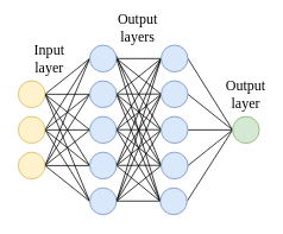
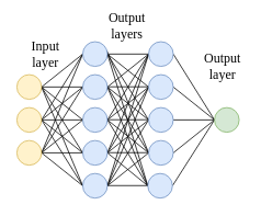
  <mxCell id="0" />
  <mxCell id="1" parent="0" />
  <mxCell id="2" value="" style="endArrow=none;html=1;strokeColor=#000000;exitX=1;exitY=0.5;exitDx=0;exitDy=0;entryX=0;entryY=0.5;entryDx=0;entryDy=0;endFill=0;" parent="1" source="50" target="57" edge="1"><mxGeometry width="50" height="50" relative="1" as="geometry"><mxPoint x="170" y="280" as="sourcePoint" /><mxPoint x="220" y="230" as="targetPoint" /></mxGeometry></mxCell>
  <mxCell id="3" value="" style="endArrow=none;html=1;strokeColor=#000000;exitX=1;exitY=0.5;exitDx=0;exitDy=0;entryX=0;entryY=0.5;entryDx=0;entryDy=0;" parent="1" source="50" target="56" edge="1"><mxGeometry width="50" height="50" relative="1" as="geometry"><mxPoint x="60" y="115" as="sourcePoint" /><mxPoint x="110" y="75" as="targetPoint" /></mxGeometry></mxCell>
  <mxCell id="4" value="" style="endArrow=none;html=1;strokeColor=#000000;exitX=1;exitY=0.5;exitDx=0;exitDy=0;entryX=0;entryY=0.5;entryDx=0;entryDy=0;" parent="1" source="50" target="55" edge="1"><mxGeometry width="50" height="50" relative="1" as="geometry"><mxPoint x="60" y="115" as="sourcePoint" /><mxPoint x="110" y="115" as="targetPoint" /></mxGeometry></mxCell>
  <mxCell id="5" value="" style="endArrow=none;html=1;strokeColor=#000000;exitX=1;exitY=0.5;exitDx=0;exitDy=0;entryX=0;entryY=0.5;entryDx=0;entryDy=0;" parent="1" source="50" target="54" edge="1"><mxGeometry width="50" height="50" relative="1" as="geometry"><mxPoint x="60" y="115" as="sourcePoint" /><mxPoint x="110" y="155" as="targetPoint" /></mxGeometry></mxCell>
  <mxCell id="6" value="" style="endArrow=none;html=1;strokeColor=#000000;exitX=1;exitY=0.5;exitDx=0;exitDy=0;entryX=0;entryY=0.5;entryDx=0;entryDy=0;" parent="1" source="50" target="53" edge="1"><mxGeometry width="50" height="50" relative="1" as="geometry"><mxPoint x="60" y="115" as="sourcePoint" /><mxPoint x="110" y="195" as="targetPoint" /></mxGeometry></mxCell>
  <mxCell id="7" value="" style="endArrow=none;html=1;strokeColor=#000000;exitX=1;exitY=0.5;exitDx=0;exitDy=0;entryX=0;entryY=0.5;entryDx=0;entryDy=0;" parent="1" source="51" target="57" edge="1"><mxGeometry width="50" height="50" relative="1" as="geometry"><mxPoint x="60" y="115" as="sourcePoint" /><mxPoint x="110" y="75" as="targetPoint" /></mxGeometry></mxCell>
  <mxCell id="8" value="" style="endArrow=none;html=1;strokeColor=#000000;exitX=1;exitY=0.5;exitDx=0;exitDy=0;entryX=0;entryY=0.5;entryDx=0;entryDy=0;" parent="1" source="52" target="57" edge="1"><mxGeometry width="50" height="50" relative="1" as="geometry"><mxPoint x="60" y="155" as="sourcePoint" /><mxPoint x="110" y="75" as="targetPoint" /></mxGeometry></mxCell>
  <mxCell id="9" value="" style="endArrow=none;html=1;strokeColor=#000000;exitX=1;exitY=0.5;exitDx=0;exitDy=0;entryX=0;entryY=0.5;entryDx=0;entryDy=0;" parent="1" source="51" target="56" edge="1"><mxGeometry width="50" height="50" relative="1" as="geometry"><mxPoint x="60" y="275" as="sourcePoint" /><mxPoint x="110" y="75" as="targetPoint" /></mxGeometry></mxCell>
  <mxCell id="10" value="" style="endArrow=none;html=1;strokeColor=#000000;exitX=1;exitY=0.5;exitDx=0;exitDy=0;entryX=0;entryY=0.5;entryDx=0;entryDy=0;" parent="1" source="51" target="55" edge="1"><mxGeometry width="50" height="50" relative="1" as="geometry"><mxPoint x="60" y="155" as="sourcePoint" /><mxPoint x="110" y="115" as="targetPoint" /></mxGeometry></mxCell>
  <mxCell id="11" value="" style="endArrow=none;html=1;strokeColor=#000000;exitX=1;exitY=0.5;exitDx=0;exitDy=0;entryX=0;entryY=0.5;entryDx=0;entryDy=0;" parent="1" source="51" target="54" edge="1"><mxGeometry width="50" height="50" relative="1" as="geometry"><mxPoint x="60" y="155" as="sourcePoint" /><mxPoint x="110" y="155" as="targetPoint" /></mxGeometry></mxCell>
  <mxCell id="12" value="" style="endArrow=none;html=1;strokeColor=#000000;exitX=1;exitY=0.5;exitDx=0;exitDy=0;entryX=0;entryY=0.5;entryDx=0;entryDy=0;" parent="1" source="51" target="53" edge="1"><mxGeometry width="50" height="50" relative="1" as="geometry"><mxPoint x="60" y="155" as="sourcePoint" /><mxPoint x="110" y="195" as="targetPoint" /></mxGeometry></mxCell>
  <mxCell id="13" value="" style="endArrow=none;html=1;strokeColor=#000000;exitX=1;exitY=0.5;exitDx=0;exitDy=0;entryX=0;entryY=0.5;entryDx=0;entryDy=0;" parent="1" source="52" target="56" edge="1"><mxGeometry width="50" height="50" relative="1" as="geometry"><mxPoint x="60" y="195" as="sourcePoint" /><mxPoint x="110" y="75" as="targetPoint" /></mxGeometry></mxCell>
  <mxCell id="14" value="" style="endArrow=none;html=1;strokeColor=#000000;exitX=1;exitY=0.5;exitDx=0;exitDy=0;entryX=0;entryY=0.5;entryDx=0;entryDy=0;" parent="1" source="52" target="55" edge="1"><mxGeometry width="50" height="50" relative="1" as="geometry"><mxPoint x="60" y="195" as="sourcePoint" /><mxPoint x="110" y="115" as="targetPoint" /></mxGeometry></mxCell>
  <mxCell id="15" value="" style="endArrow=none;html=1;strokeColor=#000000;exitX=1;exitY=0.5;exitDx=0;exitDy=0;entryX=0;entryY=0.5;entryDx=0;entryDy=0;" parent="1" source="52" target="54" edge="1"><mxGeometry width="50" height="50" relative="1" as="geometry"><mxPoint x="60" y="195" as="sourcePoint" /><mxPoint x="110" y="155" as="targetPoint" /></mxGeometry></mxCell>
  <mxCell id="16" value="" style="endArrow=none;html=1;strokeColor=#000000;exitX=1;exitY=0.5;exitDx=0;exitDy=0;entryX=0;entryY=0.5;entryDx=0;entryDy=0;" parent="1" source="52" target="53" edge="1"><mxGeometry width="50" height="50" relative="1" as="geometry"><mxPoint x="60" y="195" as="sourcePoint" /><mxPoint x="110" y="195" as="targetPoint" /></mxGeometry></mxCell>
  <mxCell id="17" value="" style="endArrow=none;html=1;strokeColor=#000000;exitX=1;exitY=0.5;exitDx=0;exitDy=0;entryX=0;entryY=0.5;entryDx=0;entryDy=0;" parent="1" source="58" target="63" edge="1"><mxGeometry width="50" height="50" relative="1" as="geometry"><mxPoint x="60" y="275" as="sourcePoint" /><mxPoint x="110" y="315" as="targetPoint" /></mxGeometry></mxCell>
  <mxCell id="18" value="" style="endArrow=none;html=1;strokeColor=#000000;exitX=1;exitY=0.5;exitDx=0;exitDy=0;entryX=0;entryY=0.5;entryDx=0;entryDy=0;" parent="1" source="59" target="63" edge="1"><mxGeometry width="50" height="50" relative="1" as="geometry"><mxPoint x="220" y="75" as="sourcePoint" /><mxPoint x="270" y="195" as="targetPoint" /></mxGeometry></mxCell>
  <mxCell id="19" value="" style="endArrow=none;html=1;strokeColor=#000000;exitX=1;exitY=0.5;exitDx=0;exitDy=0;entryX=0;entryY=0.5;entryDx=0;entryDy=0;" parent="1" source="60" target="63" edge="1"><mxGeometry width="50" height="50" relative="1" as="geometry"><mxPoint x="220" y="115" as="sourcePoint" /><mxPoint x="270" y="195" as="targetPoint" /></mxGeometry></mxCell>
  <mxCell id="20" value="" style="endArrow=none;html=1;strokeColor=#000000;exitX=1;exitY=0.5;exitDx=0;exitDy=0;entryX=0;entryY=0.5;entryDx=0;entryDy=0;" parent="1" source="61" target="63" edge="1"><mxGeometry width="50" height="50" relative="1" as="geometry"><mxPoint x="220" y="155" as="sourcePoint" /><mxPoint x="270" y="195" as="targetPoint" /></mxGeometry></mxCell>
  <mxCell id="21" value="" style="endArrow=none;html=1;strokeColor=#000000;exitX=1;exitY=0.5;exitDx=0;exitDy=0;entryX=0;entryY=0.5;entryDx=0;entryDy=0;" parent="1" source="62" target="63" edge="1"><mxGeometry width="50" height="50" relative="1" as="geometry"><mxPoint x="220" y="195" as="sourcePoint" /><mxPoint x="270" y="195" as="targetPoint" /></mxGeometry></mxCell>
  <mxCell id="22" value="" style="endArrow=none;html=1;strokeColor=#000000;exitX=1;exitY=0.5;exitDx=0;exitDy=0;entryX=0;entryY=0.5;entryDx=0;entryDy=0;" parent="1" source="57" target="58" edge="1"><mxGeometry width="50" height="50" relative="1" as="geometry"><mxPoint x="220" y="75" as="sourcePoint" /><mxPoint x="270" y="195" as="targetPoint" /></mxGeometry></mxCell>
  <mxCell id="23" value="" style="endArrow=none;html=1;strokeColor=#000000;exitX=1;exitY=0.5;exitDx=0;exitDy=0;entryX=0;entryY=0.5;entryDx=0;entryDy=0;" parent="1" edge="1"><mxGeometry width="50" height="50" relative="1" as="geometry"><mxPoint x="130" y="104.76" as="sourcePoint" /><mxPoint x="180" y="104.76" as="targetPoint" /></mxGeometry></mxCell>
  <mxCell id="24" value="" style="endArrow=none;html=1;strokeColor=#000000;exitX=1;exitY=0.5;exitDx=0;exitDy=0;entryX=0;entryY=0.5;entryDx=0;entryDy=0;" parent="1" edge="1"><mxGeometry width="50" height="50" relative="1" as="geometry"><mxPoint x="130" y="144.76" as="sourcePoint" /><mxPoint x="180" y="144.76" as="targetPoint" /></mxGeometry></mxCell>
  <mxCell id="25" value="" style="endArrow=none;html=1;strokeColor=#000000;exitX=1;exitY=0.5;exitDx=0;exitDy=0;entryX=0;entryY=0.5;entryDx=0;entryDy=0;" parent="1" edge="1"><mxGeometry width="50" height="50" relative="1" as="geometry"><mxPoint x="130" y="184.76" as="sourcePoint" /><mxPoint x="180" y="184.76" as="targetPoint" /></mxGeometry></mxCell>
  <mxCell id="26" value="" style="endArrow=none;html=1;strokeColor=#000000;exitX=1;exitY=0.5;exitDx=0;exitDy=0;entryX=0;entryY=0.5;entryDx=0;entryDy=0;" parent="1" edge="1"><mxGeometry width="50" height="50" relative="1" as="geometry"><mxPoint x="130" y="224.76" as="sourcePoint" /><mxPoint x="180" y="224.76" as="targetPoint" /></mxGeometry></mxCell>
  <mxCell id="27" value="" style="endArrow=none;html=1;strokeColor=#000000;exitX=1;exitY=0.5;exitDx=0;exitDy=0;entryX=0;entryY=0.5;entryDx=0;entryDy=0;" parent="1" source="53" target="61" edge="1"><mxGeometry width="50" height="50" relative="1" as="geometry"><mxPoint x="130" y="210" as="sourcePoint" /><mxPoint x="180" y="170" as="targetPoint" /></mxGeometry></mxCell>
  <mxCell id="28" value="" style="endArrow=none;html=1;strokeColor=#000000;exitX=1;exitY=0.5;exitDx=0;exitDy=0;entryX=0;entryY=0.5;entryDx=0;entryDy=0;" parent="1" source="54" target="60" edge="1"><mxGeometry width="50" height="50" relative="1" as="geometry"><mxPoint x="140" y="235" as="sourcePoint" /><mxPoint x="190" y="195" as="targetPoint" /></mxGeometry></mxCell>
  <mxCell id="29" value="" style="endArrow=none;html=1;strokeColor=#000000;exitX=1;exitY=0.5;exitDx=0;exitDy=0;entryX=0;entryY=0.5;entryDx=0;entryDy=0;" parent="1" source="55" target="59" edge="1"><mxGeometry width="50" height="50" relative="1" as="geometry"><mxPoint x="140" y="195" as="sourcePoint" /><mxPoint x="190" y="155" as="targetPoint" /></mxGeometry></mxCell>
  <mxCell id="30" value="" style="endArrow=none;html=1;strokeColor=#000000;exitX=1;exitY=0.5;exitDx=0;exitDy=0;entryX=0;entryY=0.5;entryDx=0;entryDy=0;" parent="1" source="56" target="58" edge="1"><mxGeometry width="50" height="50" relative="1" as="geometry"><mxPoint x="140" y="155" as="sourcePoint" /><mxPoint x="190" y="115" as="targetPoint" /></mxGeometry></mxCell>
  <mxCell id="31" value="" style="endArrow=none;html=1;strokeColor=#000000;exitX=1;exitY=0.5;exitDx=0;exitDy=0;entryX=0;entryY=0.5;entryDx=0;entryDy=0;" parent="1" source="57" target="59" edge="1"><mxGeometry width="50" height="50" relative="1" as="geometry"><mxPoint x="140" y="115" as="sourcePoint" /><mxPoint x="190" y="75" as="targetPoint" /></mxGeometry></mxCell>
  <mxCell id="32" value="" style="endArrow=none;html=1;strokeColor=#000000;exitX=1;exitY=0.5;exitDx=0;exitDy=0;entryX=0;entryY=0.5;entryDx=0;entryDy=0;" parent="1" source="56" target="60" edge="1"><mxGeometry width="50" height="50" relative="1" as="geometry"><mxPoint x="140" y="75" as="sourcePoint" /><mxPoint x="190" y="115" as="targetPoint" /></mxGeometry></mxCell>
  <mxCell id="33" value="" style="endArrow=none;html=1;strokeColor=#000000;exitX=1;exitY=0.5;exitDx=0;exitDy=0;entryX=0;entryY=0.5;entryDx=0;entryDy=0;" parent="1" source="55" target="61" edge="1"><mxGeometry width="50" height="50" relative="1" as="geometry"><mxPoint x="140" y="115" as="sourcePoint" /><mxPoint x="190" y="155" as="targetPoint" /></mxGeometry></mxCell>
  <mxCell id="34" value="" style="endArrow=none;html=1;strokeColor=#000000;exitX=1;exitY=0.5;exitDx=0;exitDy=0;entryX=0;entryY=0.5;entryDx=0;entryDy=0;" parent="1" source="54" target="62" edge="1"><mxGeometry width="50" height="50" relative="1" as="geometry"><mxPoint x="140" y="155" as="sourcePoint" /><mxPoint x="190" y="195" as="targetPoint" /></mxGeometry></mxCell>
  <mxCell id="35" value="" style="endArrow=none;html=1;strokeColor=#000000;exitX=1;exitY=0.5;exitDx=0;exitDy=0;entryX=0;entryY=0.5;entryDx=0;entryDy=0;" parent="1" source="57" target="60" edge="1"><mxGeometry width="50" height="50" relative="1" as="geometry"><mxPoint x="140" y="75" as="sourcePoint" /><mxPoint x="190" y="115" as="targetPoint" /></mxGeometry></mxCell>
  <mxCell id="36" value="" style="endArrow=none;html=1;strokeColor=#000000;exitX=0.979;exitY=0.367;exitDx=0;exitDy=0;entryX=0;entryY=0.5;entryDx=0;entryDy=0;exitPerimeter=0;" parent="1" source="57" target="61" edge="1"><mxGeometry width="50" height="50" relative="1" as="geometry"><mxPoint x="140" y="75" as="sourcePoint" /><mxPoint x="190" y="155" as="targetPoint" /></mxGeometry></mxCell>
  <mxCell id="37" value="" style="endArrow=none;html=1;strokeColor=#000000;exitX=1;exitY=0.5;exitDx=0;exitDy=0;entryX=0;entryY=0.5;entryDx=0;entryDy=0;" parent="1" source="57" target="62" edge="1"><mxGeometry width="50" height="50" relative="1" as="geometry"><mxPoint x="139.37" y="71.01" as="sourcePoint" /><mxPoint x="190" y="195" as="targetPoint" /></mxGeometry></mxCell>
  <mxCell id="38" value="" style="endArrow=none;html=1;strokeColor=#000000;exitX=1;exitY=0.5;exitDx=0;exitDy=0;entryX=0;entryY=0.5;entryDx=0;entryDy=0;" parent="1" source="56" target="61" edge="1"><mxGeometry width="50" height="50" relative="1" as="geometry"><mxPoint x="160" y="95" as="sourcePoint" /><mxPoint x="210" y="255" as="targetPoint" /></mxGeometry></mxCell>
  <mxCell id="39" value="" style="endArrow=none;html=1;strokeColor=#000000;exitX=1;exitY=0.5;exitDx=0;exitDy=0;entryX=0;entryY=0.5;entryDx=0;entryDy=0;" parent="1" source="56" target="62" edge="1"><mxGeometry width="50" height="50" relative="1" as="geometry"><mxPoint x="140" y="115" as="sourcePoint" /><mxPoint x="190" y="195" as="targetPoint" /></mxGeometry></mxCell>
  <mxCell id="40" value="" style="endArrow=none;html=1;strokeColor=#000000;exitX=1;exitY=0.5;exitDx=0;exitDy=0;entryX=0;entryY=0.5;entryDx=0;entryDy=0;" parent="1" source="55" target="58" edge="1"><mxGeometry width="50" height="50" relative="1" as="geometry"><mxPoint x="140" y="75" as="sourcePoint" /><mxPoint x="190" y="115" as="targetPoint" /></mxGeometry></mxCell>
  <mxCell id="41" value="" style="endArrow=none;html=1;strokeColor=#000000;exitX=1;exitY=0.5;exitDx=0;exitDy=0;entryX=0;entryY=0.5;entryDx=0;entryDy=0;" parent="1" source="55" target="62" edge="1"><mxGeometry width="50" height="50" relative="1" as="geometry"><mxPoint x="140" y="155" as="sourcePoint" /><mxPoint x="190" y="75" as="targetPoint" /></mxGeometry></mxCell>
  <mxCell id="42" value="" style="endArrow=none;html=1;strokeColor=#000000;exitX=1;exitY=0.5;exitDx=0;exitDy=0;entryX=0;entryY=0.5;entryDx=0;entryDy=0;" parent="1" source="54" target="58" edge="1"><mxGeometry width="50" height="50" relative="1" as="geometry"><mxPoint x="140" y="155" as="sourcePoint" /><mxPoint x="190" y="315" as="targetPoint" /></mxGeometry></mxCell>
  <mxCell id="43" value="" style="endArrow=none;html=1;strokeColor=#000000;exitX=1;exitY=0.5;exitDx=0;exitDy=0;entryX=0;entryY=0.5;entryDx=0;entryDy=0;" parent="1" source="54" target="59" edge="1"><mxGeometry width="50" height="50" relative="1" as="geometry"><mxPoint x="140" y="195" as="sourcePoint" /><mxPoint x="190" y="75" as="targetPoint" /></mxGeometry></mxCell>
  <mxCell id="44" value="" style="endArrow=none;html=1;strokeColor=#000000;exitX=1;exitY=0.5;exitDx=0;exitDy=0;entryX=0;entryY=0.5;entryDx=0;entryDy=0;" parent="1" source="53" target="60" edge="1"><mxGeometry width="50" height="50" relative="1" as="geometry"><mxPoint x="140" y="235" as="sourcePoint" /><mxPoint x="190" y="315" as="targetPoint" /></mxGeometry></mxCell>
  <mxCell id="45" value="" style="endArrow=none;html=1;strokeColor=#000000;exitX=1;exitY=0.5;exitDx=0;exitDy=0;entryX=0;entryY=0.5;entryDx=0;entryDy=0;" parent="1" source="53" target="59" edge="1"><mxGeometry width="50" height="50" relative="1" as="geometry"><mxPoint x="140" y="235" as="sourcePoint" /><mxPoint x="190" y="155" as="targetPoint" /></mxGeometry></mxCell>
  <mxCell id="46" value="" style="endArrow=none;html=1;strokeColor=#000000;exitX=1;exitY=0.5;exitDx=0;exitDy=0;entryX=0;entryY=0.5;entryDx=0;entryDy=0;" parent="1" source="53" target="58" edge="1"><mxGeometry width="50" height="50" relative="1" as="geometry"><mxPoint x="140" y="235" as="sourcePoint" /><mxPoint x="190" y="115" as="targetPoint" /></mxGeometry></mxCell>
  <mxCell id="47" value="&lt;div style=&quot;font-size: 16px&quot;&gt;&lt;font style=&quot;font-size: 16px&quot;&gt;Input&lt;/font&gt;&lt;/div&gt;&lt;div style=&quot;font-size: 16px&quot;&gt;&lt;font style=&quot;font-size: 16px&quot;&gt;layer&lt;br&gt;&lt;/font&gt;&lt;/div&gt;" style="text;html=1;strokeColor=none;fillColor=none;align=center;verticalAlign=middle;whiteSpace=wrap;rounded=0;fontFamily=lmodern;" parent="1" vertex="1"><mxGeometry x="35" y="55" width="40" height="20" as="geometry" /></mxCell>
  <mxCell id="48" value="&lt;div style=&quot;font-size: 16px&quot;&gt;&lt;font style=&quot;font-size: 16px&quot;&gt;Output&lt;br&gt;&lt;/font&gt;&lt;/div&gt;&lt;div style=&quot;font-size: 16px&quot;&gt;&lt;font style=&quot;font-size: 16px&quot;&gt;layers&lt;br&gt;&lt;/font&gt;&lt;/div&gt;" style="text;html=1;strokeColor=none;fillColor=none;align=center;verticalAlign=middle;whiteSpace=wrap;rounded=0;fontFamily=lmodern;" parent="1" vertex="1"><mxGeometry x="129" y="20" width="50" height="20" as="geometry" /></mxCell>
- <mxCell id="49" value="&lt;div style=&quot;font-size: 16px&quot;&gt;&lt;font style=&quot;font-size: 16px&quot;&gt;Output&lt;/font&gt;&lt;/div&gt;&lt;div style=&quot;font-size: 16px&quot;&gt;&lt;font style=&quot;font-size: 16px&quot;&gt;layer&lt;br&gt;&lt;/font&gt;&lt;/div&gt;" style="text;html=1;strokeColor=none;fillColor=none;align=center;verticalAlign=middle;whiteSpace=wrap;rounded=0;fontFamily=lmodern;" parent="1" vertex="1"><mxGeometry x="255" y="95" width="40" height="20" as="geometry" /></mxCell>
+ <mxCell id="49" value="&lt;div style=&quot;font-size: 16px&quot;&gt;&lt;font style=&quot;font-size: 16px&quot;&gt;Output&lt;/font&gt;&lt;/div&gt;&lt;div style=&quot;font-size: 16px&quot;&gt;&lt;font style=&quot;font-size: 16px&quot;&gt;layer&lt;br&gt;&lt;/font&gt;&lt;/div&gt;" style="text;html=1;strokeColor=none;fillColor=none;align=center;verticalAlign=middle;whiteSpace=wrap;rounded=0;fontFamily=lmodern;" parent="1" vertex="1"><mxGeometry x="250" y="70" width="40" height="20" as="geometry" /></mxCell>
  <mxCell id="50" value="" style="ellipse;whiteSpace=wrap;html=1;aspect=fixed;fillColor=#fff2cc;strokeColor=#d6b656;" parent="1" vertex="1"><mxGeometry x="20" y="90" width="30" height="30" as="geometry" /></mxCell>
  <mxCell id="51" value="" style="ellipse;whiteSpace=wrap;html=1;aspect=fixed;fillColor=#fff2cc;strokeColor=#d6b656;" parent="1" vertex="1"><mxGeometry x="20" y="130" width="30" height="30" as="geometry" /></mxCell>
  <mxCell id="52" value="" style="ellipse;whiteSpace=wrap;html=1;aspect=fixed;fillColor=#fff2cc;strokeColor=#d6b656;" parent="1" vertex="1"><mxGeometry x="20" y="170" width="30" height="30" as="geometry" /></mxCell>
  <mxCell id="53" value="" style="ellipse;whiteSpace=wrap;html=1;aspect=fixed;fillColor=#dae8fc;strokeColor=#6c8ebf;" parent="1" vertex="1"><mxGeometry x="100" y="210" width="30" height="30" as="geometry" /></mxCell>
  <mxCell id="54" value="" style="ellipse;whiteSpace=wrap;html=1;aspect=fixed;fillColor=#dae8fc;strokeColor=#6c8ebf;" parent="1" vertex="1"><mxGeometry x="100" y="170" width="30" height="30" as="geometry" /></mxCell>
  <mxCell id="55" value="" style="ellipse;whiteSpace=wrap;html=1;aspect=fixed;fillColor=#dae8fc;strokeColor=#6c8ebf;" parent="1" vertex="1"><mxGeometry x="100" y="130" width="30" height="30" as="geometry" /></mxCell>
  <mxCell id="56" value="" style="ellipse;whiteSpace=wrap;html=1;aspect=fixed;fillColor=#dae8fc;strokeColor=#6c8ebf;" parent="1" vertex="1"><mxGeometry x="100" y="90" width="30" height="30" as="geometry" /></mxCell>
  <mxCell id="57" value="" style="ellipse;whiteSpace=wrap;html=1;aspect=fixed;fillColor=#dae8fc;strokeColor=#6c8ebf;" parent="1" vertex="1"><mxGeometry x="100" y="50" width="30" height="30" as="geometry" /></mxCell>
  <mxCell id="58" value="" style="ellipse;whiteSpace=wrap;html=1;aspect=fixed;fillColor=#dae8fc;strokeColor=#6c8ebf;" parent="1" vertex="1"><mxGeometry x="180" y="50" width="30" height="30" as="geometry" /></mxCell>
  <mxCell id="59" value="" style="ellipse;whiteSpace=wrap;html=1;aspect=fixed;fillColor=#dae8fc;strokeColor=#6c8ebf;" parent="1" vertex="1"><mxGeometry x="180" y="90" width="30" height="30" as="geometry" /></mxCell>
  <mxCell id="60" value="" style="ellipse;whiteSpace=wrap;html=1;aspect=fixed;fillColor=#dae8fc;strokeColor=#6c8ebf;" parent="1" vertex="1"><mxGeometry x="180" y="130" width="30" height="30" as="geometry" /></mxCell>
  <mxCell id="61" value="" style="ellipse;whiteSpace=wrap;html=1;aspect=fixed;fillColor=#dae8fc;strokeColor=#6c8ebf;" parent="1" vertex="1"><mxGeometry x="180" y="170" width="30" height="30" as="geometry" /></mxCell>
  <mxCell id="62" value="" style="ellipse;whiteSpace=wrap;html=1;aspect=fixed;fillColor=#dae8fc;strokeColor=#6c8ebf;" parent="1" vertex="1"><mxGeometry x="179" y="210" width="30" height="30" as="geometry" /></mxCell>
  <mxCell id="63" value="" style="ellipse;whiteSpace=wrap;html=1;aspect=fixed;fillColor=#d5e8d4;strokeColor=#82b366;" parent="1" vertex="1"><mxGeometry x="260" y="130" width="30" height="30" as="geometry" /></mxCell>
